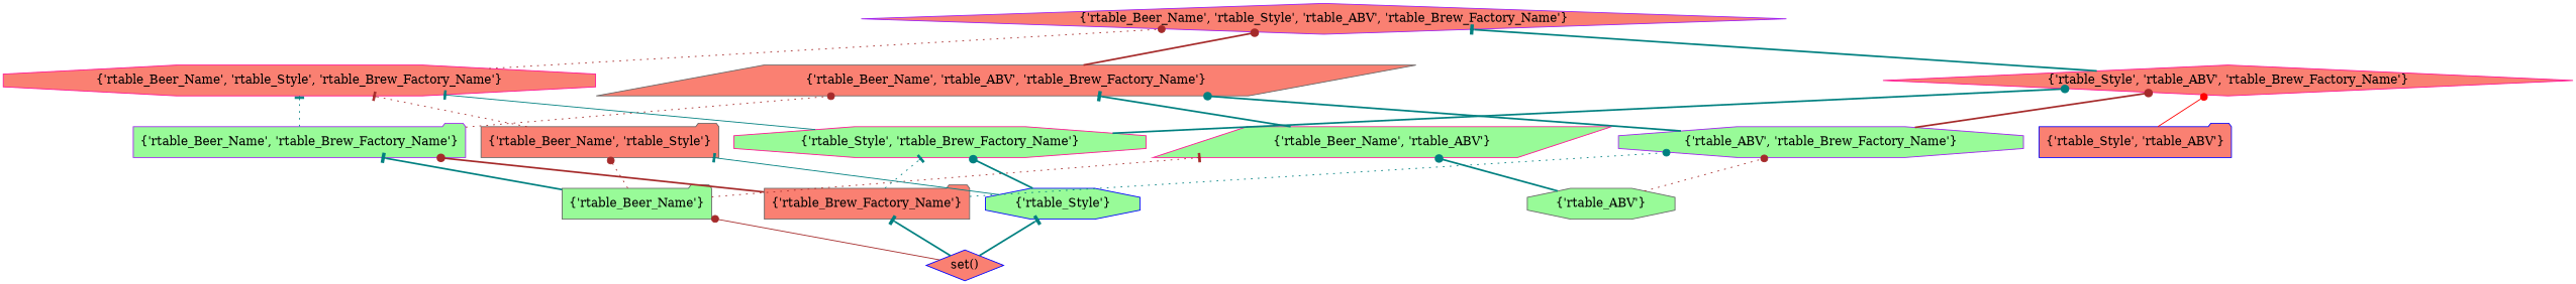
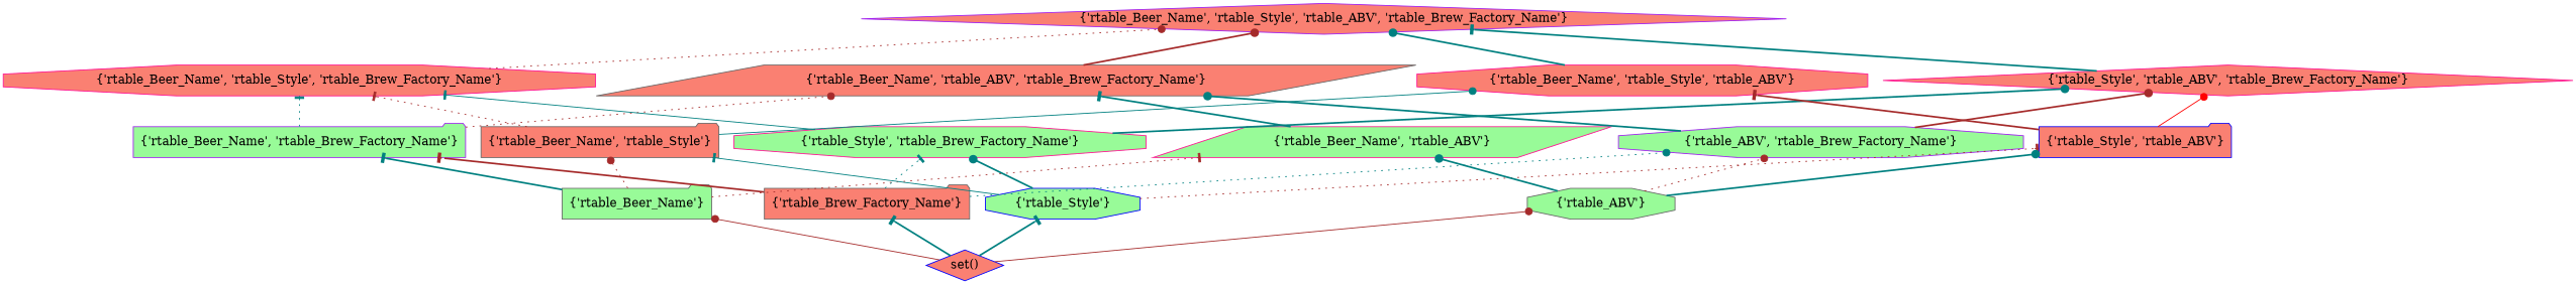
  digraph {
    rankdir=BT
    splines=line
    node [color=gray40 fillcolor=salmon shape=octagon style=filled]
    edge [arrowhead=dot color=teal style=bold]
    "{'rtable_Beer_Name', 'rtable_Style', 'rtable_ABV', 'rtable_Brew_Factory_Name'}" [color=purple shape=diamond]
    "set()" [color=blue shape=diamond]
    "{'rtable_Beer_Name'}" [fillcolor=palegreen shape=folder]
    "{'rtable_Brew_Factory_Name'}" [shape=folder]
    "{'rtable_Style'}" [color=blue fillcolor=palegreen]
    "{'rtable_ABV'}" [fillcolor=palegreen]
    "{'rtable_Beer_Name', 'rtable_Brew_Factory_Name'}" [color=purple fillcolor=palegreen shape=folder]
    "{'rtable_Beer_Name', 'rtable_Style'}" [shape=folder]
    "{'rtable_Beer_Name', 'rtable_ABV'}" [color=deeppink fillcolor=palegreen shape=parallelogram]
    "{'rtable_Style', 'rtable_Brew_Factory_Name'}" [color=deeppink fillcolor=palegreen]
    "{'rtable_ABV', 'rtable_Brew_Factory_Name'}" [color=purple fillcolor=palegreen]
    "{'rtable_Style', 'rtable_ABV'}" [color=blue shape=folder]
    "{'rtable_Beer_Name', 'rtable_Style', 'rtable_Brew_Factory_Name'}" [color=deeppink]
    "{'rtable_Beer_Name', 'rtable_ABV', 'rtable_Brew_Factory_Name'}" [shape=parallelogram]
+   "{'rtable_Beer_Name', 'rtable_Style', 'rtable_ABV'}" [color=deeppink]
    "{'rtable_Style', 'rtable_ABV', 'rtable_Brew_Factory_Name'}" [color=deeppink shape=diamond]
    "set()" -> "{'rtable_Beer_Name'}" [color=brown style=solid]
    "set()" -> "{'rtable_Brew_Factory_Name'}" [arrowhead=tee]
    "set()" -> "{'rtable_Style'}" [arrowhead=tee]
+   "set()" -> "{'rtable_ABV'}" [color=brown style=solid]
    "{'rtable_Beer_Name'}" -> "{'rtable_Beer_Name', 'rtable_Brew_Factory_Name'}" [arrowhead=tee]
    "{'rtable_Beer_Name'}" -> "{'rtable_Beer_Name', 'rtable_Style'}" [color=brown style=dotted]
    "{'rtable_Beer_Name'}" -> "{'rtable_Beer_Name', 'rtable_ABV'}" [arrowhead=tee color=brown style=dotted]
-   "{'rtable_Brew_Factory_Name'}" -> "{'rtable_Beer_Name', 'rtable_Brew_Factory_Name'}" [color=brown]
+   "{'rtable_Brew_Factory_Name'}" -> "{'rtable_Beer_Name', 'rtable_Brew_Factory_Name'}" [arrowhead=tee color=brown]
    "{'rtable_Brew_Factory_Name'}" -> "{'rtable_Style', 'rtable_Brew_Factory_Name'}" [arrowhead=tee style=dotted]
    "{'rtable_Brew_Factory_Name'}" -> "{'rtable_ABV', 'rtable_Brew_Factory_Name'}" [style=dotted]
    "{'rtable_Style'}" -> "{'rtable_Beer_Name', 'rtable_Style'}" [arrowhead=tee style=solid]
    "{'rtable_Style'}" -> "{'rtable_Style', 'rtable_Brew_Factory_Name'}"
+   "{'rtable_Style'}" -> "{'rtable_Style', 'rtable_ABV'}" [arrowhead=tee color=brown style=dotted]
    "{'rtable_ABV'}" -> "{'rtable_Beer_Name', 'rtable_ABV'}"
    "{'rtable_ABV'}" -> "{'rtable_ABV', 'rtable_Brew_Factory_Name'}" [color=brown style=dotted]
+   "{'rtable_ABV'}" -> "{'rtable_Style', 'rtable_ABV'}"
    "{'rtable_Beer_Name', 'rtable_Brew_Factory_Name'}" -> "{'rtable_Beer_Name', 'rtable_Style', 'rtable_Brew_Factory_Name'}" [arrowhead=tee style=dotted]
    "{'rtable_Beer_Name', 'rtable_Brew_Factory_Name'}" -> "{'rtable_Beer_Name', 'rtable_ABV', 'rtable_Brew_Factory_Name'}" [color=brown style=dotted]
    "{'rtable_Beer_Name', 'rtable_Style'}" -> "{'rtable_Beer_Name', 'rtable_Style', 'rtable_Brew_Factory_Name'}" [arrowhead=tee color=brown style=dotted]
+   "{'rtable_Beer_Name', 'rtable_Style'}" -> "{'rtable_Beer_Name', 'rtable_Style', 'rtable_ABV'}" [style=solid]
    "{'rtable_Beer_Name', 'rtable_ABV'}" -> "{'rtable_Beer_Name', 'rtable_ABV', 'rtable_Brew_Factory_Name'}" [arrowhead=tee]
    "{'rtable_Style', 'rtable_Brew_Factory_Name'}" -> "{'rtable_Beer_Name', 'rtable_Style', 'rtable_Brew_Factory_Name'}" [arrowhead=tee style=solid]
    "{'rtable_Style', 'rtable_Brew_Factory_Name'}" -> "{'rtable_Style', 'rtable_ABV', 'rtable_Brew_Factory_Name'}"
    "{'rtable_ABV', 'rtable_Brew_Factory_Name'}" -> "{'rtable_Beer_Name', 'rtable_ABV', 'rtable_Brew_Factory_Name'}"
    "{'rtable_ABV', 'rtable_Brew_Factory_Name'}" -> "{'rtable_Style', 'rtable_ABV', 'rtable_Brew_Factory_Name'}" [color=brown]
+   "{'rtable_Style', 'rtable_ABV'}" -> "{'rtable_Beer_Name', 'rtable_Style', 'rtable_ABV'}" [arrowhead=tee color=brown]
    "{'rtable_Style', 'rtable_ABV'}" -> "{'rtable_Style', 'rtable_ABV', 'rtable_Brew_Factory_Name'}" [color=red style=solid]
    "{'rtable_Beer_Name', 'rtable_Style', 'rtable_Brew_Factory_Name'}" -> "{'rtable_Beer_Name', 'rtable_Style', 'rtable_ABV', 'rtable_Brew_Factory_Name'}" [color=brown style=dotted]
    "{'rtable_Beer_Name', 'rtable_ABV', 'rtable_Brew_Factory_Name'}" -> "{'rtable_Beer_Name', 'rtable_Style', 'rtable_ABV', 'rtable_Brew_Factory_Name'}" [color=brown]
+   "{'rtable_Beer_Name', 'rtable_Style', 'rtable_ABV'}" -> "{'rtable_Beer_Name', 'rtable_Style', 'rtable_ABV', 'rtable_Brew_Factory_Name'}"
    "{'rtable_Style', 'rtable_ABV', 'rtable_Brew_Factory_Name'}" -> "{'rtable_Beer_Name', 'rtable_Style', 'rtable_ABV', 'rtable_Brew_Factory_Name'}" [arrowhead=tee]
  }
